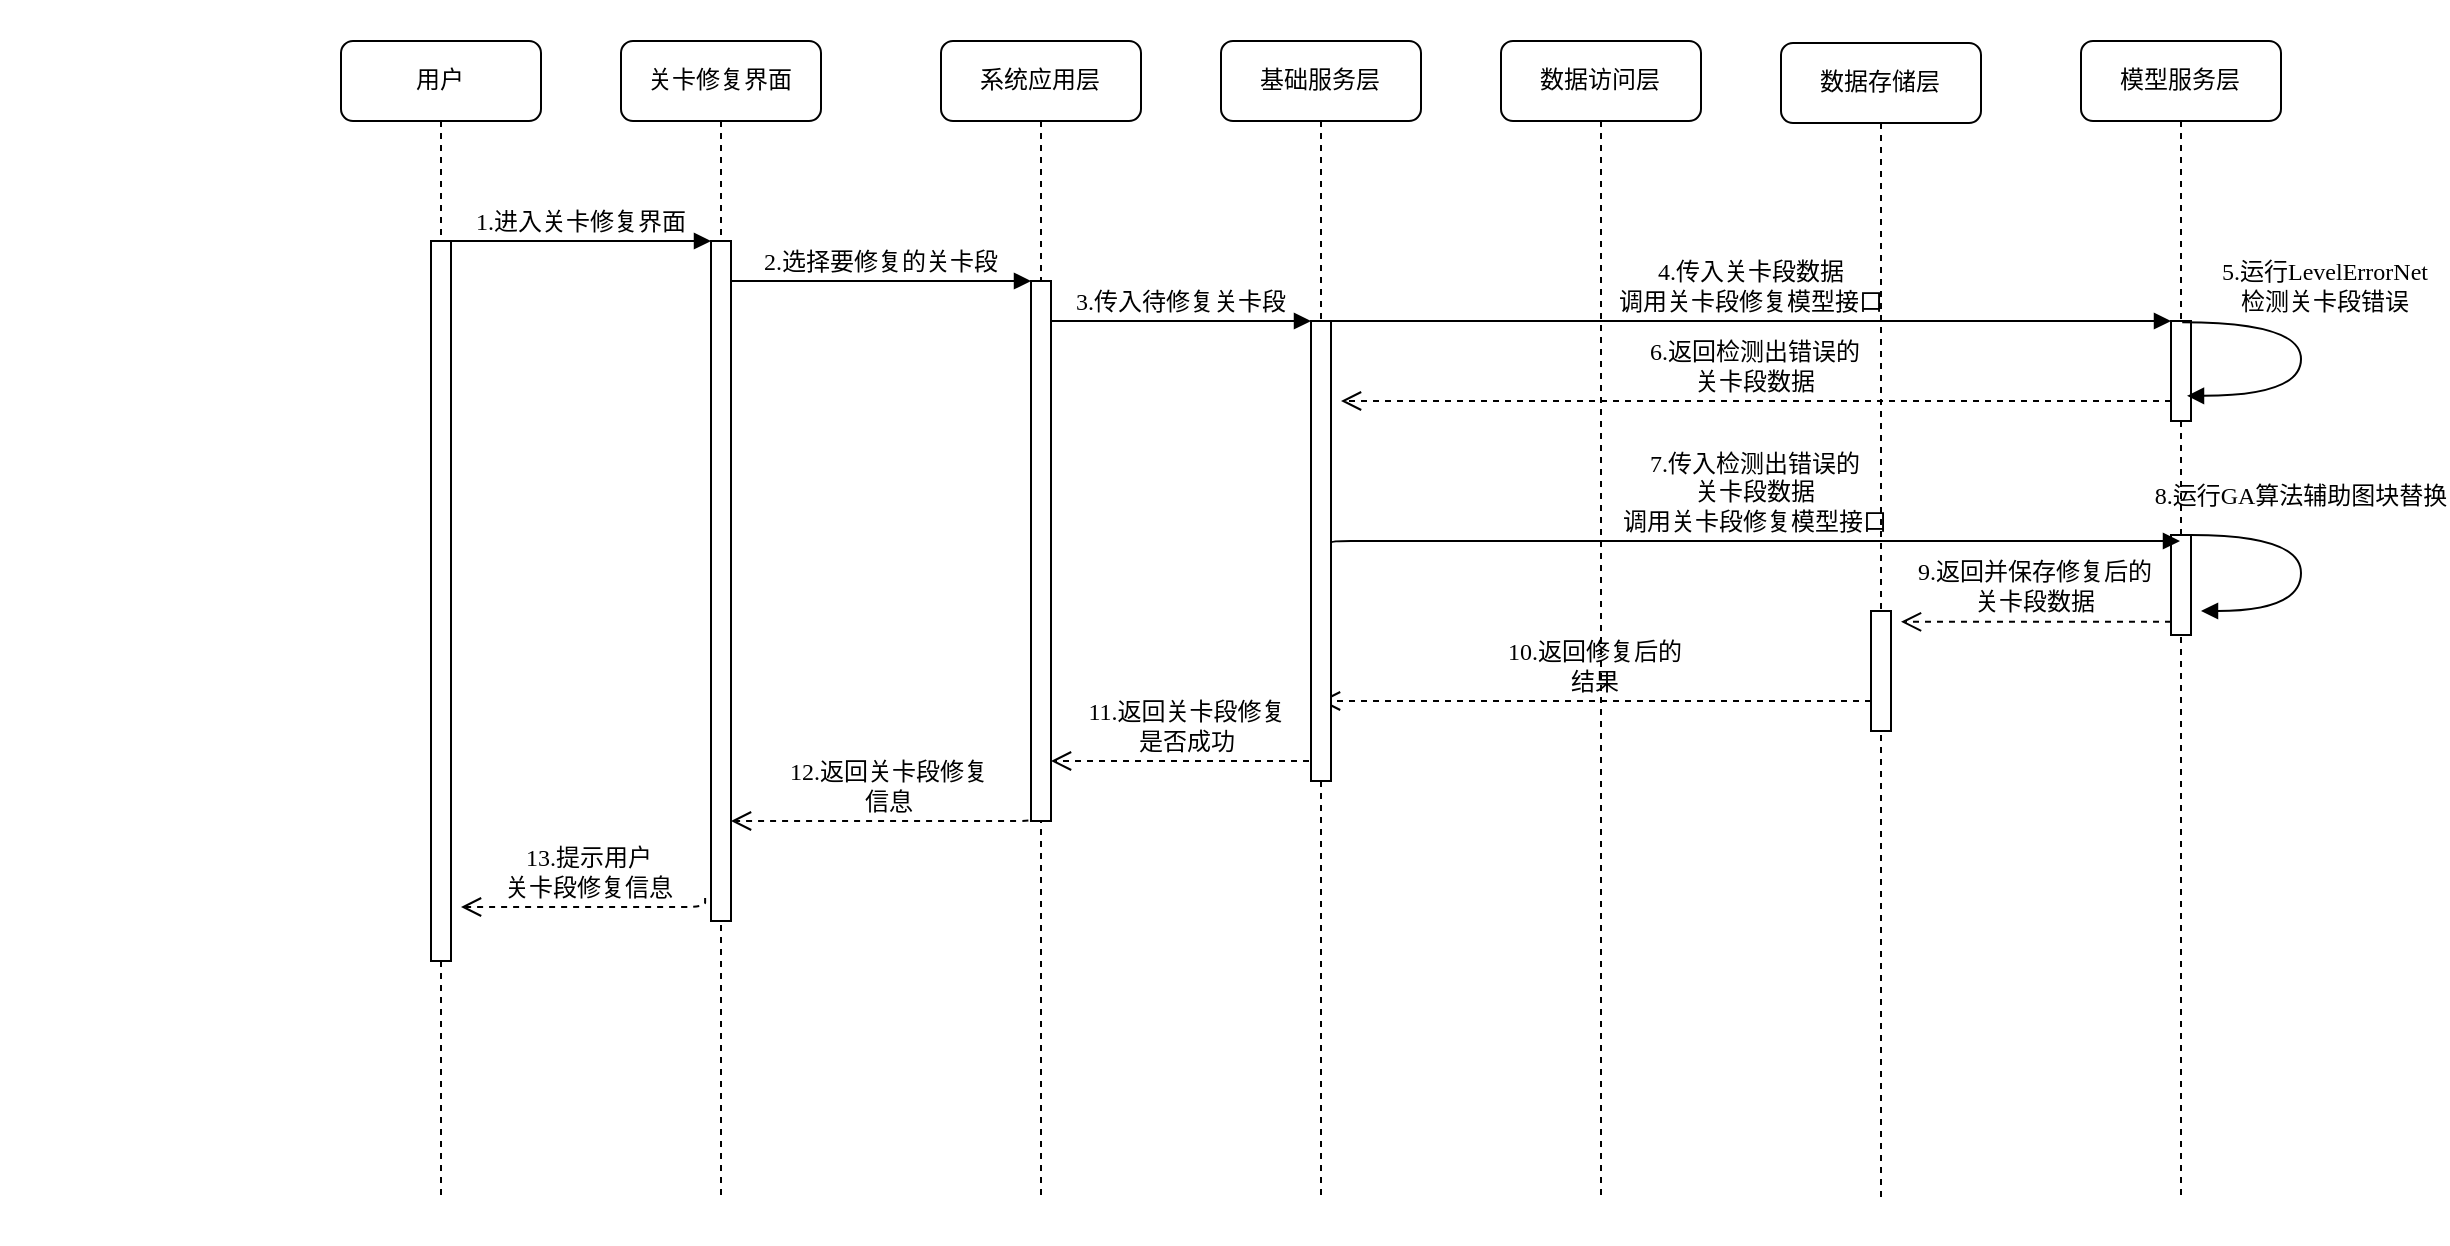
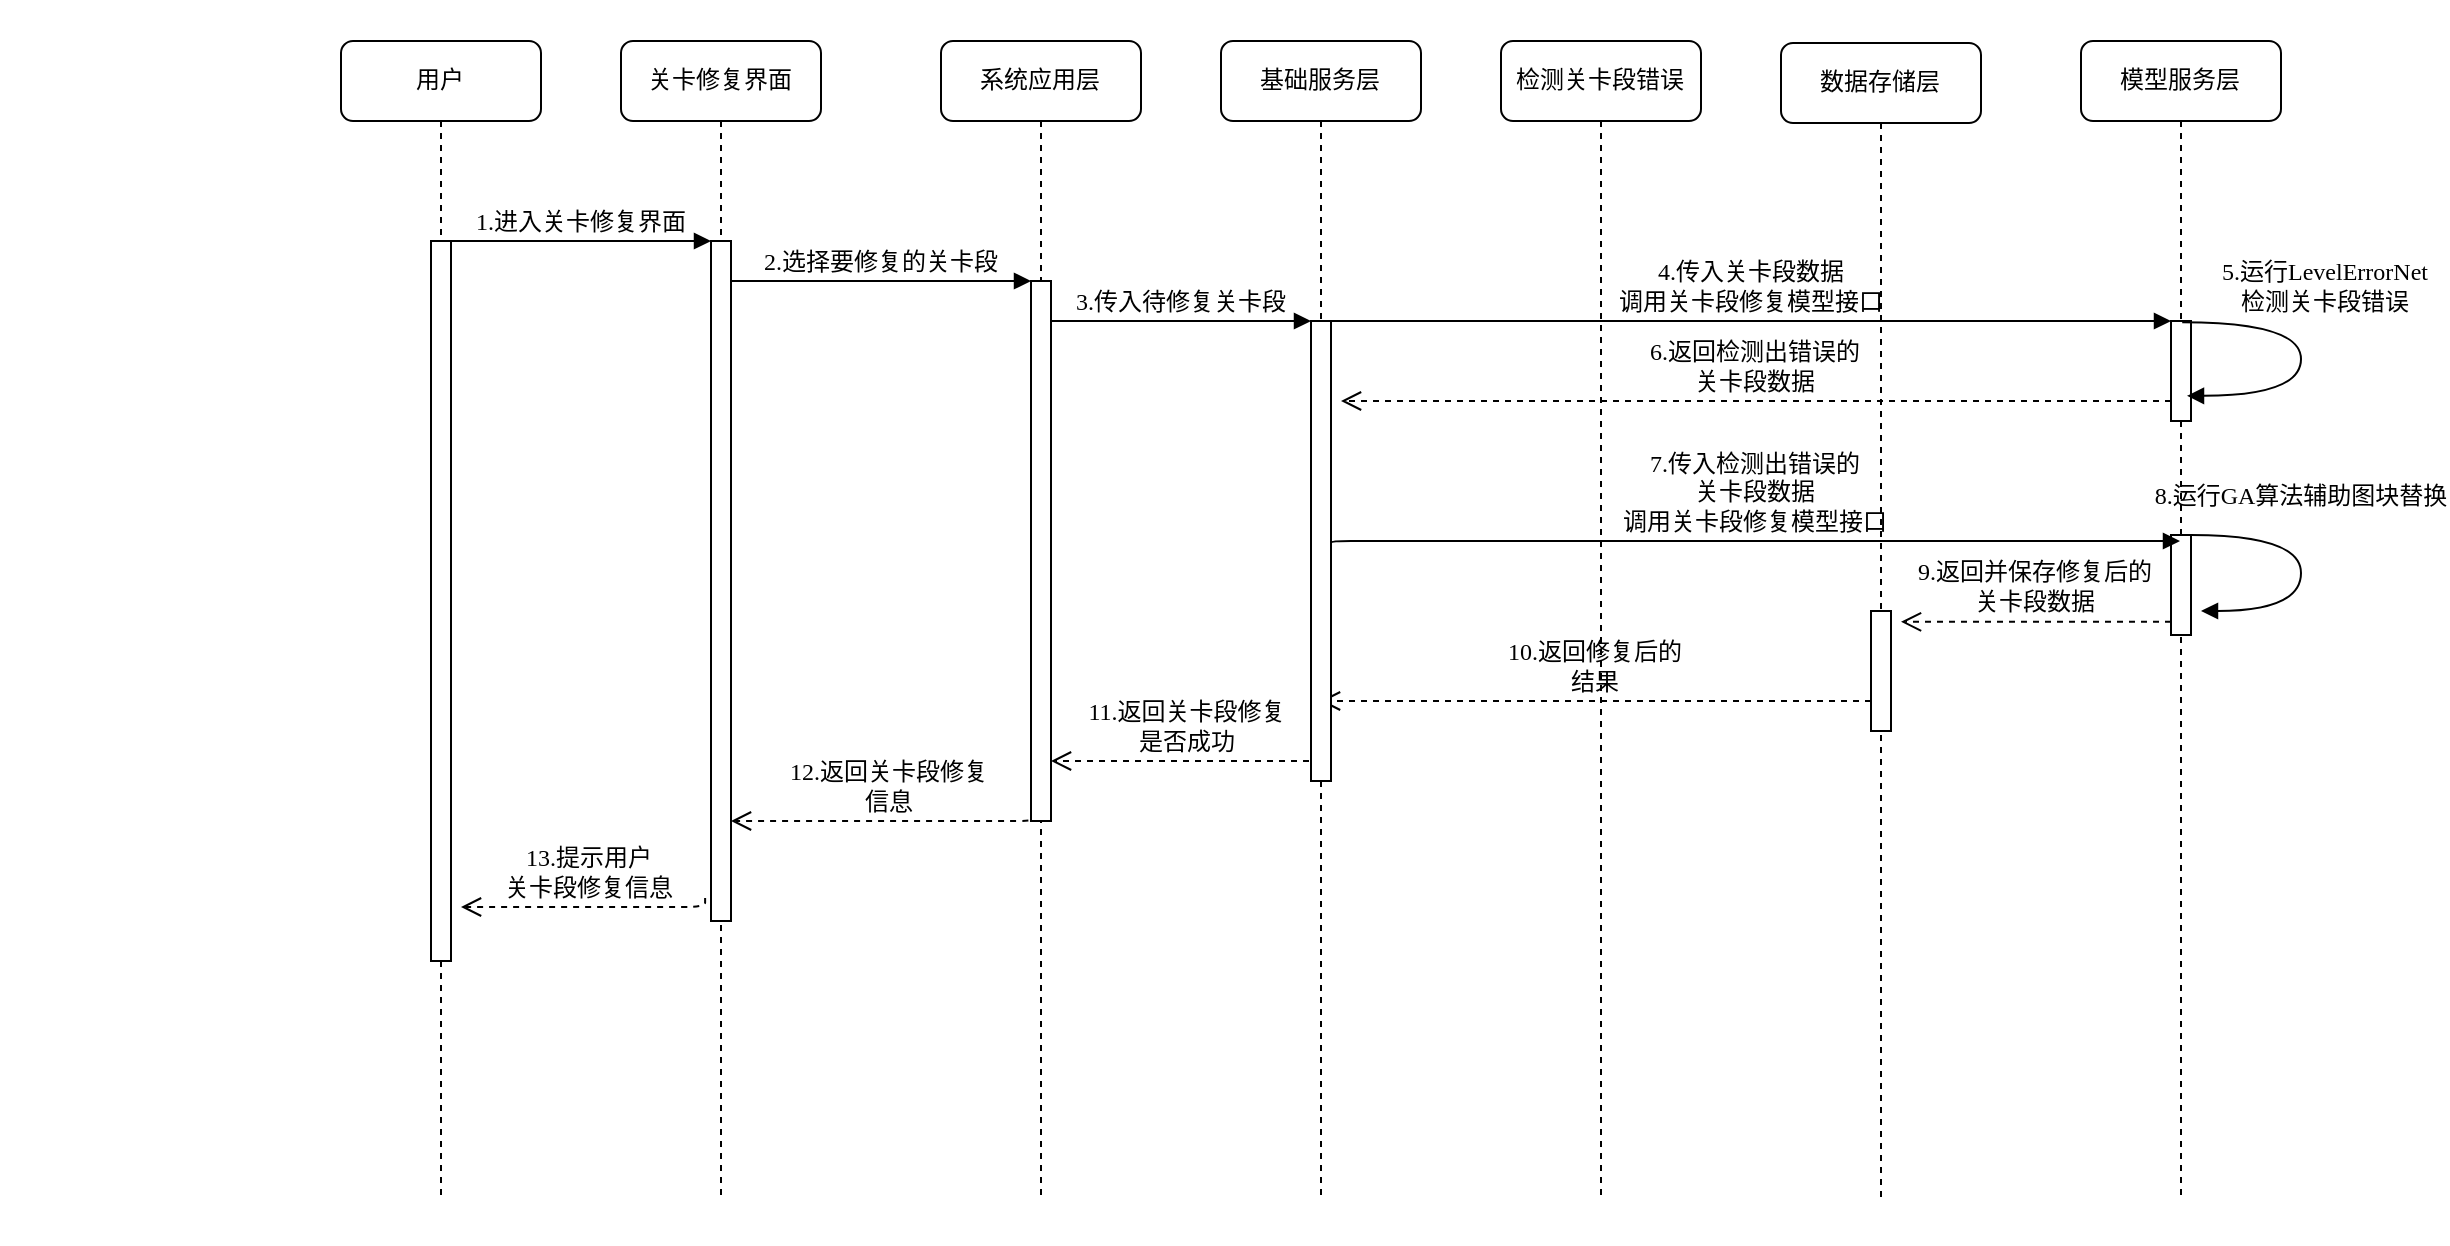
  <mxCell id="0" />
  <mxCell id="1" parent="0" />
  <mxCell id="2" value="关卡修复界面" style="shape=umlLifeline;perimeter=lifelinePerimeter;whiteSpace=wrap;html=1;container=1;collapsible=0;recursiveResize=0;outlineConnect=0;rounded=1;shadow=0;comic=0;labelBackgroundColor=none;strokeWidth=1;fontFamily=Verdana;fontSize=12;align=center;" parent="1" vertex="1"><mxGeometry x="310" y="20" width="100" height="580" as="geometry" /></mxCell>
  <mxCell id="3" value="" style="html=1;points=[];perimeter=orthogonalPerimeter;rounded=0;shadow=0;comic=0;labelBackgroundColor=none;strokeWidth=1;fontFamily=Verdana;fontSize=12;align=center;" parent="2" vertex="1"><mxGeometry x="45" y="100" width="10" height="340" as="geometry" /></mxCell>
  <mxCell id="4" value="12.返回关卡段修复&lt;div&gt;信息&lt;/div&gt;" style="html=1;verticalAlign=bottom;endArrow=open;dashed=1;endSize=8;labelBackgroundColor=none;fontFamily=Verdana;fontSize=12;edgeStyle=elbowEdgeStyle;elbow=vertical;exitX=0.271;exitY=0.989;exitDx=0;exitDy=0;exitPerimeter=0;" edge="1" parent="2" source="6"><mxGeometry x="-0.008" relative="1" as="geometry"><mxPoint x="55" y="390.18" as="targetPoint" /><Array as="points"><mxPoint x="35" y="390" /><mxPoint x="-155" y="390.0" /><mxPoint x="-125" y="390.0" /></Array><mxPoint x="190" y="390.0" as="sourcePoint" /><mxPoint as="offset" /></mxGeometry></mxCell>
  <mxCell id="5" value="系统应用层" style="shape=umlLifeline;perimeter=lifelinePerimeter;whiteSpace=wrap;html=1;container=1;collapsible=0;recursiveResize=0;outlineConnect=0;rounded=1;shadow=0;comic=0;labelBackgroundColor=none;strokeWidth=1;fontFamily=Verdana;fontSize=12;align=center;" parent="1" vertex="1"><mxGeometry x="470" y="20" width="100" height="580" as="geometry" /></mxCell>
  <mxCell id="6" value="" style="html=1;points=[];perimeter=orthogonalPerimeter;rounded=0;shadow=0;comic=0;labelBackgroundColor=none;strokeWidth=1;fontFamily=Verdana;fontSize=12;align=center;" parent="5" vertex="1"><mxGeometry x="45" y="120" width="10" height="270" as="geometry" /></mxCell>
  <mxCell id="7" value="基础服务层" style="shape=umlLifeline;perimeter=lifelinePerimeter;whiteSpace=wrap;html=1;container=1;collapsible=0;recursiveResize=0;outlineConnect=0;rounded=1;shadow=0;comic=0;labelBackgroundColor=none;strokeWidth=1;fontFamily=Verdana;fontSize=12;align=center;" parent="1" vertex="1"><mxGeometry x="610" y="20" width="100" height="580" as="geometry" /></mxCell>
  <mxCell id="8" value="11.返回关卡段修复&lt;div&gt;&lt;span style=&quot;background-color: transparent; color: light-dark(rgb(0, 0, 0), rgb(255, 255, 255));&quot;&gt;是否成功&lt;/span&gt;&lt;/div&gt;" style="html=1;verticalAlign=bottom;endArrow=open;dashed=1;endSize=8;labelBackgroundColor=none;fontFamily=Verdana;fontSize=12;edgeStyle=elbowEdgeStyle;elbow=vertical;" edge="1" parent="7"><mxGeometry x="-0.008" relative="1" as="geometry"><mxPoint x="-85" y="360.18" as="targetPoint" /><Array as="points"><mxPoint x="-85" y="360.0" /><mxPoint x="-295" y="360.0" /><mxPoint x="-265" y="360.0" /></Array><mxPoint x="50" y="360.0" as="sourcePoint" /><mxPoint as="offset" /></mxGeometry></mxCell>
- <mxCell id="9" value="数据访问层" style="shape=umlLifeline;perimeter=lifelinePerimeter;whiteSpace=wrap;html=1;container=1;collapsible=0;recursiveResize=0;outlineConnect=0;rounded=1;shadow=0;comic=0;labelBackgroundColor=none;strokeWidth=1;fontFamily=Verdana;fontSize=12;align=center;" parent="1" vertex="1"><mxGeometry x="750" y="20" width="100" height="580" as="geometry" /></mxCell>
+ <mxCell id="9" value="检测关卡段错误" style="shape=umlLifeline;perimeter=lifelinePerimeter;whiteSpace=wrap;html=1;container=1;collapsible=0;recursiveResize=0;outlineConnect=0;rounded=1;shadow=0;comic=0;labelBackgroundColor=none;strokeWidth=1;fontFamily=Verdana;fontSize=12;align=center;" parent="1" vertex="1"><mxGeometry x="750" y="20" width="100" height="580" as="geometry" /></mxCell>
  <mxCell id="10" value="10.返回修复后的&lt;div&gt;结果&lt;/div&gt;" style="html=1;verticalAlign=bottom;endArrow=open;dashed=1;endSize=8;labelBackgroundColor=none;fontFamily=Verdana;fontSize=12;edgeStyle=elbowEdgeStyle;elbow=vertical;" edge="1" parent="9" target="7"><mxGeometry x="-0.001" relative="1" as="geometry"><mxPoint x="50" y="330.59" as="targetPoint" /><Array as="points"><mxPoint x="50" y="330.0" /><mxPoint x="-160" y="330.0" /><mxPoint x="-130" y="330.0" /></Array><mxPoint x="185" y="330.0" as="sourcePoint" /><mxPoint as="offset" /></mxGeometry></mxCell>
  <mxCell id="11" value="数据存储层" style="shape=umlLifeline;perimeter=lifelinePerimeter;whiteSpace=wrap;html=1;container=1;collapsible=0;recursiveResize=0;outlineConnect=0;rounded=1;shadow=0;comic=0;labelBackgroundColor=none;strokeWidth=1;fontFamily=Verdana;fontSize=12;align=center;" parent="1" vertex="1"><mxGeometry x="890" y="21" width="100" height="580" as="geometry" /></mxCell>
  <mxCell id="12" value="" style="html=1;points=[];perimeter=orthogonalPerimeter;rounded=0;shadow=0;comic=0;labelBackgroundColor=none;strokeWidth=1;fontFamily=Verdana;fontSize=12;align=center;" vertex="1" parent="11"><mxGeometry x="45" y="284" width="10" height="60" as="geometry" /></mxCell>
  <mxCell id="13" value="用户" style="shape=umlLifeline;perimeter=lifelinePerimeter;whiteSpace=wrap;html=1;container=1;collapsible=0;recursiveResize=0;outlineConnect=0;rounded=1;shadow=0;comic=0;labelBackgroundColor=none;strokeWidth=1;fontFamily=Verdana;fontSize=12;align=center;" parent="1" vertex="1"><mxGeometry x="170" y="20" width="100" height="580" as="geometry" /></mxCell>
  <mxCell id="14" value="" style="html=1;points=[];perimeter=orthogonalPerimeter;rounded=0;shadow=0;comic=0;labelBackgroundColor=none;strokeWidth=1;fontFamily=Verdana;fontSize=12;align=center;" parent="13" vertex="1"><mxGeometry x="45" y="100" width="10" height="360" as="geometry" /></mxCell>
  <mxCell id="15" value="" style="html=1;points=[];perimeter=orthogonalPerimeter;rounded=0;shadow=0;comic=0;labelBackgroundColor=none;strokeWidth=1;fontFamily=Verdana;fontSize=12;align=center;" parent="1" vertex="1"><mxGeometry x="655" y="160" width="10" height="230" as="geometry" /></mxCell>
  <mxCell id="16" value="3.传入待修复关卡段" style="html=1;verticalAlign=bottom;endArrow=block;labelBackgroundColor=none;fontFamily=Verdana;fontSize=12;edgeStyle=elbowEdgeStyle;elbow=vertical;" parent="1" source="6" target="15" edge="1"><mxGeometry relative="1" as="geometry"><mxPoint x="580" y="160" as="sourcePoint" /><Array as="points"><mxPoint x="530" y="160" /></Array><mxPoint as="offset" /></mxGeometry></mxCell>
  <mxCell id="17" value="4.传入关卡段数据&lt;div&gt;调用关卡段修复模型接口&lt;/div&gt;" style="html=1;verticalAlign=bottom;endArrow=block;entryX=0;entryY=0;labelBackgroundColor=none;fontFamily=Verdana;fontSize=12;edgeStyle=elbowEdgeStyle;elbow=vertical;" parent="1" source="15" target="22" edge="1"><mxGeometry relative="1" as="geometry"><mxPoint x="720" y="170" as="sourcePoint" /></mxGeometry></mxCell>
  <mxCell id="18" value="6.返回检测出错误的&lt;div&gt;关卡段数据&lt;/div&gt;" style="html=1;verticalAlign=bottom;endArrow=open;dashed=1;endSize=8;labelBackgroundColor=none;fontFamily=Verdana;fontSize=12;edgeStyle=elbowEdgeStyle;elbow=vertical;" parent="1" source="22" edge="1"><mxGeometry relative="1" as="geometry"><mxPoint x="670" y="200" as="targetPoint" /><Array as="points"><mxPoint x="950" y="200" /><mxPoint x="740" y="200" /><mxPoint x="770" y="200" /></Array></mxGeometry></mxCell>
  <mxCell id="19" value="1.进入关卡修复界面" style="html=1;verticalAlign=bottom;endArrow=block;entryX=0;entryY=0;labelBackgroundColor=none;fontFamily=Verdana;fontSize=12;edgeStyle=elbowEdgeStyle;elbow=vertical;" parent="1" source="14" target="3" edge="1"><mxGeometry relative="1" as="geometry"><mxPoint x="290" y="130" as="sourcePoint" /></mxGeometry></mxCell>
  <mxCell id="20" value="2.选择要修复的关卡段" style="html=1;verticalAlign=bottom;endArrow=block;entryX=0;entryY=0;labelBackgroundColor=none;fontFamily=Verdana;fontSize=12;edgeStyle=elbowEdgeStyle;elbow=vertical;" parent="1" source="3" target="6" edge="1"><mxGeometry relative="1" as="geometry"><mxPoint x="440" y="140" as="sourcePoint" /></mxGeometry></mxCell>
  <mxCell id="21" value="模型服务层" style="shape=umlLifeline;perimeter=lifelinePerimeter;whiteSpace=wrap;html=1;container=1;collapsible=0;recursiveResize=0;outlineConnect=0;rounded=1;shadow=0;comic=0;labelBackgroundColor=none;strokeWidth=1;fontFamily=Verdana;fontSize=12;align=center;" vertex="1" parent="1"><mxGeometry x="1040" y="20" width="100" height="580" as="geometry" /></mxCell>
  <mxCell id="22" value="" style="html=1;points=[];perimeter=orthogonalPerimeter;rounded=0;shadow=0;comic=0;labelBackgroundColor=none;strokeWidth=1;fontFamily=Verdana;fontSize=12;align=center;" parent="21" vertex="1"><mxGeometry x="45" y="140" width="10" height="50" as="geometry" /></mxCell>
  <mxCell id="23" value="" style="html=1;points=[];perimeter=orthogonalPerimeter;rounded=0;shadow=0;comic=0;labelBackgroundColor=none;strokeWidth=1;fontFamily=Verdana;fontSize=12;align=center;" vertex="1" parent="21"><mxGeometry x="45" y="247" width="10" height="50" as="geometry" /></mxCell>
  <mxCell id="24" value="5.运行LevelErrorNet&lt;div&gt;&lt;span style=&quot;background-color: transparent; color: light-dark(rgb(0, 0, 0), rgb(255, 255, 255));&quot;&gt;检测关卡段错误&lt;/span&gt;&lt;/div&gt;" style="html=1;verticalAlign=bottom;endArrow=block;labelBackgroundColor=none;fontFamily=Verdana;fontSize=12;elbow=vertical;edgeStyle=orthogonalEdgeStyle;curved=1;entryX=0.8;entryY=0.748;entryPerimeter=0;exitX=0.56;exitY=0.012;exitPerimeter=0;entryDx=0;entryDy=0;exitDx=0;exitDy=0;" edge="1" parent="21" source="22" target="22"><mxGeometry x="-0.225" y="11" relative="1" as="geometry"><mxPoint x="60.003" y="140" as="sourcePoint" /><mxPoint x="65.003" y="178.333" as="targetPoint" /><Array as="points"><mxPoint x="110" y="141" /><mxPoint x="110" y="177" /></Array><mxPoint x="1" as="offset" /></mxGeometry></mxCell>
  <mxCell id="25" value="8.运行GA算法辅助图块替换" style="html=1;verticalAlign=bottom;endArrow=block;labelBackgroundColor=none;fontFamily=Verdana;fontSize=12;elbow=vertical;edgeStyle=orthogonalEdgeStyle;curved=1;entryX=1;entryY=0.286;entryPerimeter=0;exitX=1.038;exitY=0.345;exitPerimeter=0;" edge="1" parent="21"><mxGeometry x="-0.231" y="10" relative="1" as="geometry"><mxPoint x="55" y="247" as="sourcePoint" /><mxPoint x="60" y="285" as="targetPoint" /><Array as="points"><mxPoint x="110" y="247" /><mxPoint x="110" y="285" /></Array><mxPoint x="-10" y="-10" as="offset" /></mxGeometry></mxCell>
  <mxCell id="26" value="7.传入检测出错误的&lt;div&gt;关卡段数据&lt;/div&gt;&lt;div&gt;调用关卡段修复模型接口&lt;/div&gt;" style="html=1;verticalAlign=bottom;endArrow=block;labelBackgroundColor=none;fontFamily=Verdana;fontSize=12;edgeStyle=elbowEdgeStyle;elbow=vertical;exitX=0.92;exitY=0.767;exitDx=0;exitDy=0;exitPerimeter=0;" edge="1" parent="1"><mxGeometry relative="1" as="geometry"><mxPoint x="665" y="271.36" as="sourcePoint" /><mxPoint x="1089.5" y="270" as="targetPoint" /><Array as="points"><mxPoint x="540.8" y="270" /></Array></mxGeometry></mxCell>
  <mxCell id="27" value="9.返回并保存修复后的&lt;div&gt;关卡段数据&lt;/div&gt;" style="html=1;verticalAlign=bottom;endArrow=open;dashed=1;endSize=8;labelBackgroundColor=none;fontFamily=Verdana;fontSize=12;edgeStyle=elbowEdgeStyle;elbow=vertical;" edge="1" parent="1"><mxGeometry relative="1" as="geometry"><mxPoint x="950" y="311" as="targetPoint" /><Array as="points"><mxPoint x="950" y="310.41" /><mxPoint x="740" y="310.41" /><mxPoint x="770" y="310.41" /></Array><mxPoint x="1085" y="310.41" as="sourcePoint" /></mxGeometry></mxCell>
  <mxCell id="28" value="13.提示用户&lt;div&gt;关卡段修复信息&lt;/div&gt;" style="html=1;verticalAlign=bottom;endArrow=open;dashed=1;endSize=8;labelBackgroundColor=none;fontFamily=Verdana;fontSize=12;edgeStyle=elbowEdgeStyle;elbow=vertical;exitX=-0.294;exitY=0.966;exitDx=0;exitDy=0;exitPerimeter=0;" edge="1" parent="1" source="3"><mxGeometry x="-0.008" relative="1" as="geometry"><mxPoint x="230" y="453.18" as="targetPoint" /><Array as="points"><mxPoint x="210" y="453" /><mxPoint x="20" y="453" /><mxPoint x="50" y="453" /></Array><mxPoint x="383" y="450" as="sourcePoint" /><mxPoint as="offset" /></mxGeometry></mxCell>
